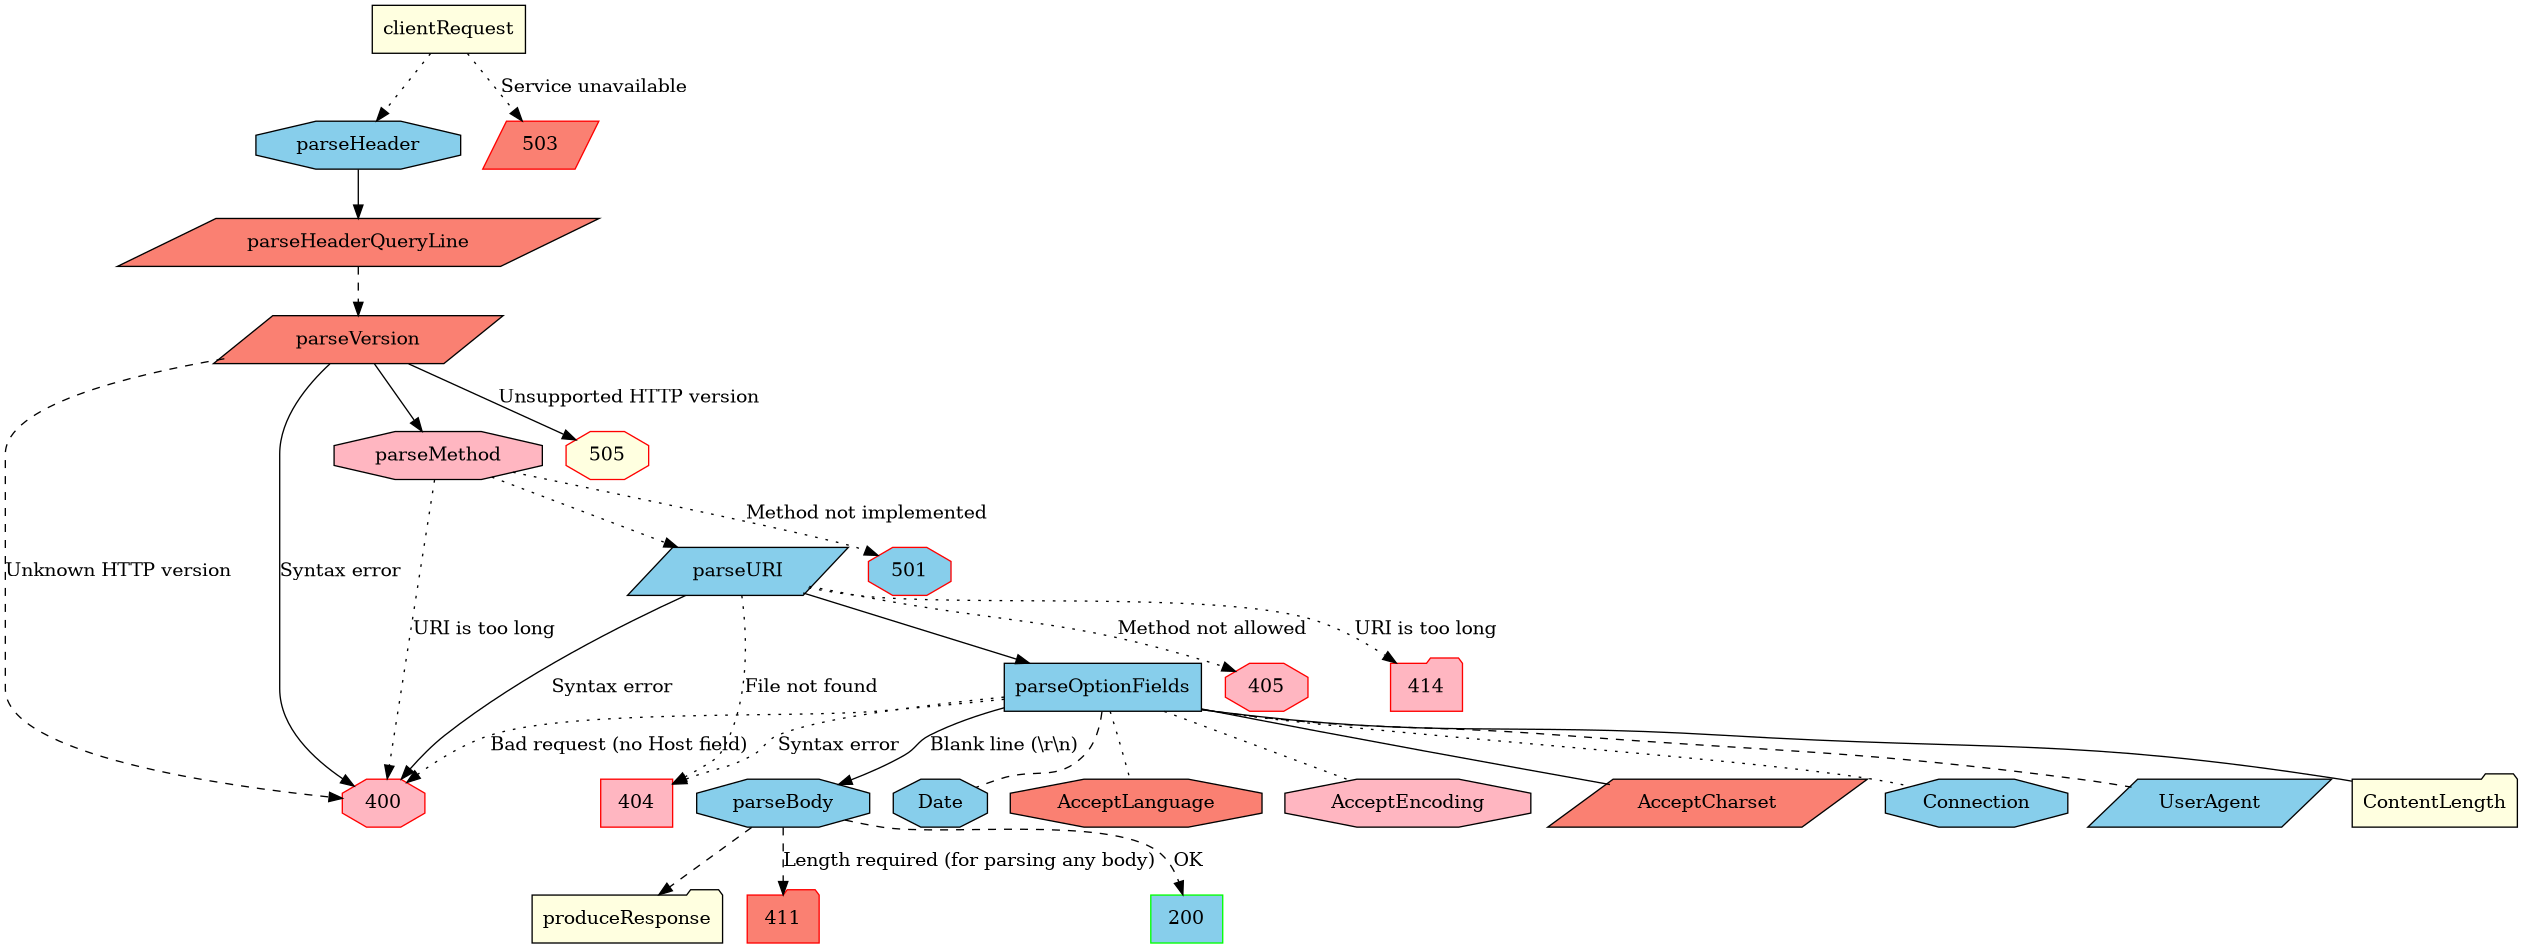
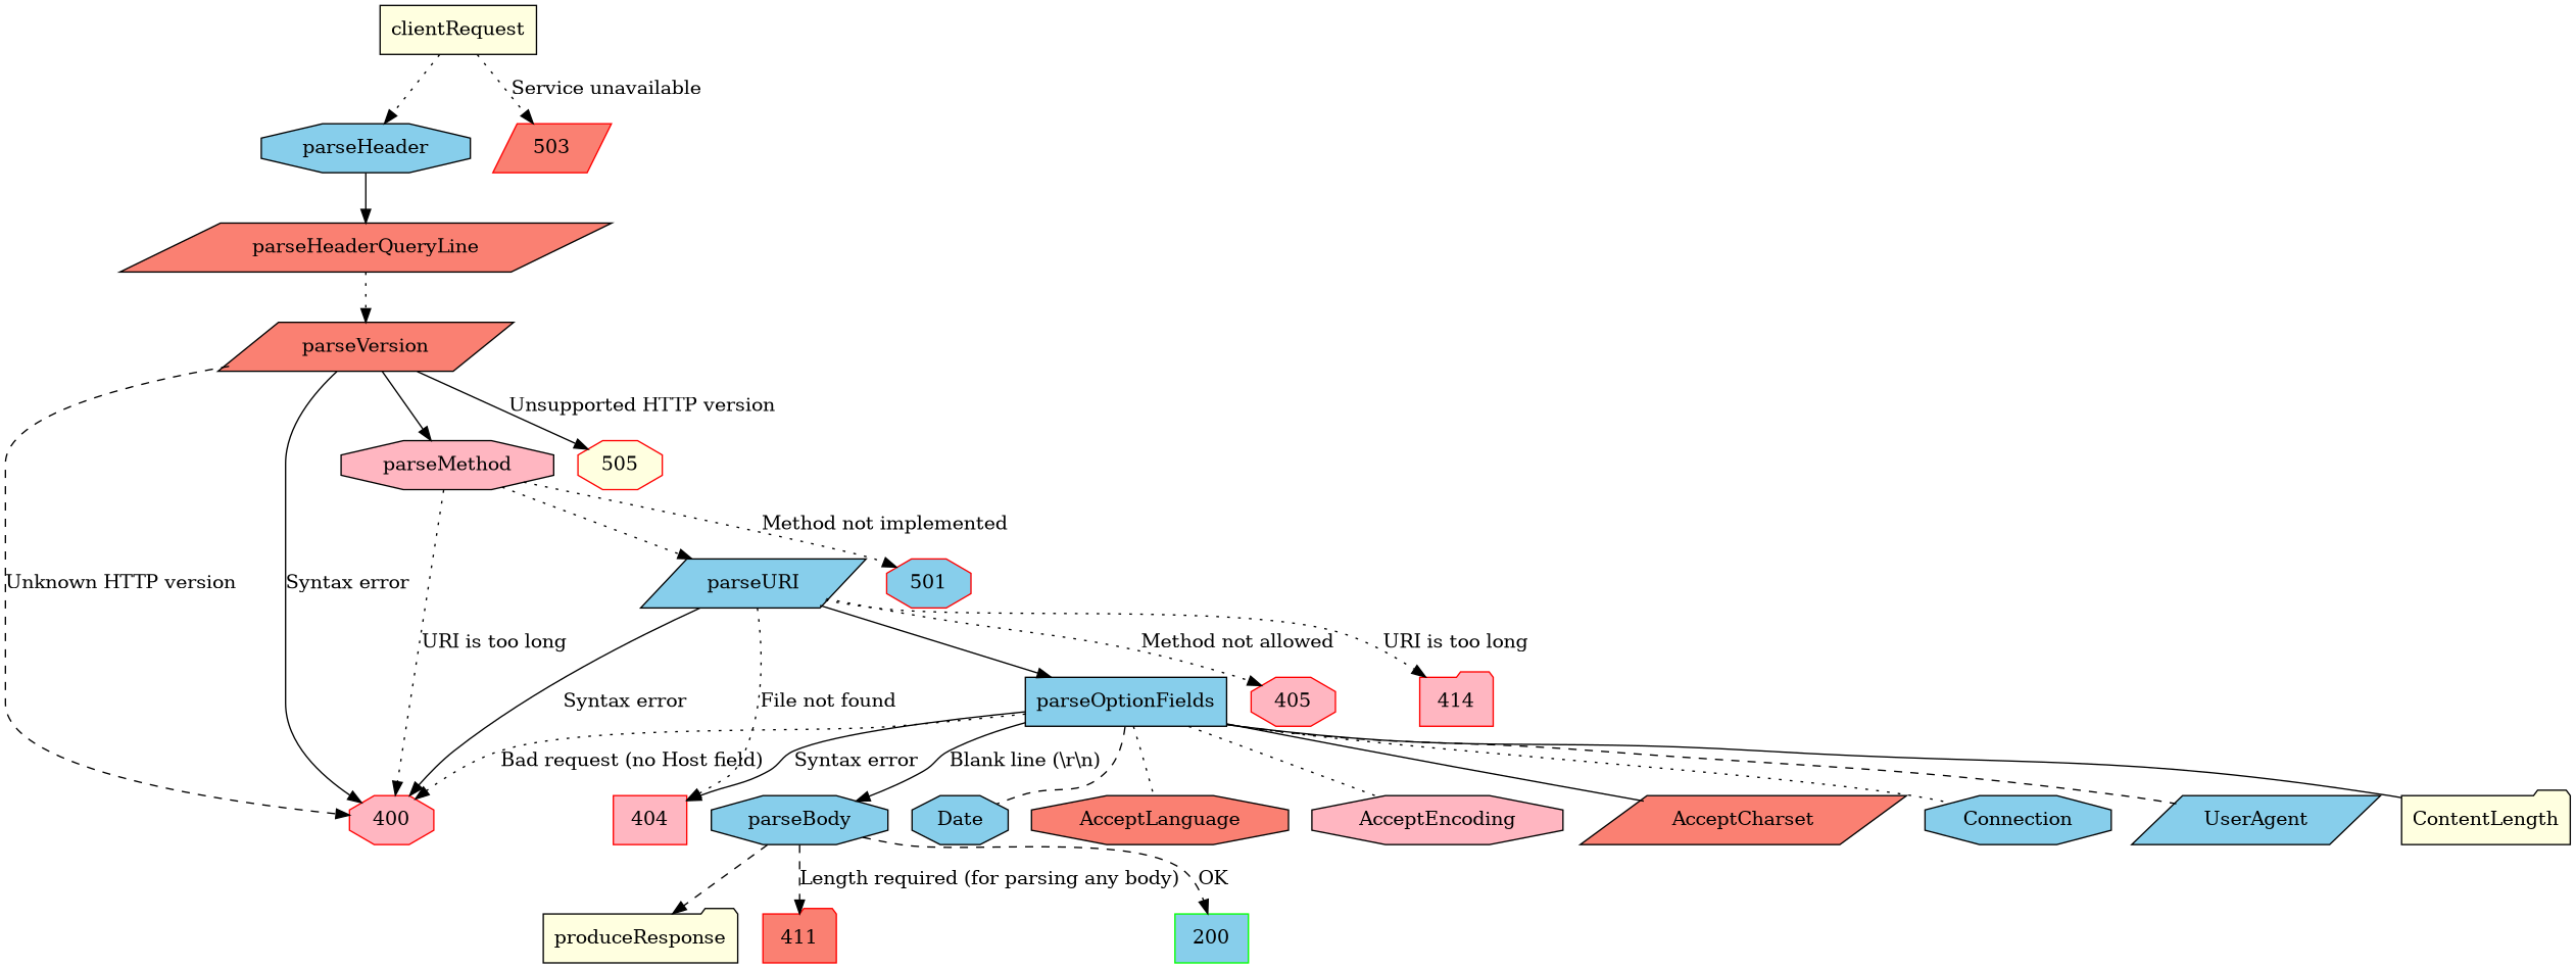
  digraph {
    node [fillcolor=skyblue shape=octagon style=filled]
    edge [style=dotted]
    clientRequest [fillcolor=lightyellow shape=box]
    parseHeader
    503 [color=red fillcolor=salmon shape=parallelogram]
    parseHeaderQueryLine [fillcolor=salmon shape=parallelogram]
    parseVersion [fillcolor=salmon shape=parallelogram]
    parseMethod [fillcolor=lightpink]
    400 [color=red fillcolor=lightpink]
    505 [color=red fillcolor=lightyellow]
    parseURI [shape=parallelogram]
    501 [color=red]
    parseOptionFields [shape=box]
    404 [color=red fillcolor=lightpink shape=box]
    405 [color=red fillcolor=lightpink]
    414 [color=red fillcolor=lightpink shape=folder]
    parseBody
    Date
    AcceptLanguage [fillcolor=salmon]
    AcceptEncoding [fillcolor=lightpink]
    AcceptCharset [fillcolor=salmon shape=parallelogram]
    Connection
    UserAgent [shape=parallelogram]
    ContentLength [fillcolor=lightyellow shape=folder]
    produceResponse [fillcolor=lightyellow shape=folder]
    411 [color=red fillcolor=salmon shape=folder]
    200 [color=green shape=box]
    clientRequest -> parseHeader
    clientRequest -> 503 [label="Service unavailable"]
    parseHeader -> parseHeaderQueryLine [style=solid]
-   parseHeaderQueryLine -> parseVersion [style=dashed]
+   parseHeaderQueryLine -> parseVersion
    parseVersion -> parseMethod [style=solid]
    parseVersion -> 400 [label="Unknown HTTP version" style=dashed]
    parseVersion -> 400 [label="Syntax error" style=solid]
    parseVersion -> 505 [label="Unsupported HTTP version" style=solid]
    parseMethod -> 400 [label="URI is too long"]
    parseMethod -> parseURI
    parseMethod -> 501 [label="Method not implemented"]
    parseURI -> 400 [label="Syntax error" style=solid]
    parseURI -> parseOptionFields [style=solid]
    parseURI -> 404 [label="File not found"]
    parseURI -> 405 [label="Method not allowed"]
    parseURI -> 414 [label="URI is too long"]
    parseOptionFields -> 400 [label="Bad request (no Host field)"]
-   parseOptionFields -> 404 [label="Syntax error"]
+   parseOptionFields -> 404 [label="Syntax error" style=solid]
    parseOptionFields -> parseBody [label="Blank line (\\r\\n)" style=solid]
    parseOptionFields -> Date [dir=none style=dashed]
    parseOptionFields -> AcceptLanguage [dir=none]
    parseOptionFields -> AcceptEncoding [dir=none]
    parseOptionFields -> AcceptCharset [dir=none style=solid]
    parseOptionFields -> Connection [dir=none]
    parseOptionFields -> UserAgent [dir=none style=dashed]
    parseOptionFields -> ContentLength [dir=none style=solid]
    parseBody -> produceResponse [style=dashed]
    parseBody -> 411 [label="Length required (for parsing any body)" style=dashed]
    parseBody -> 200 [label=OK style=dashed]
  }
